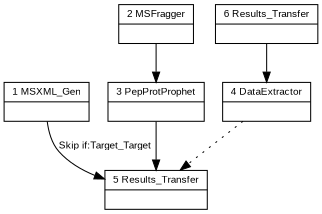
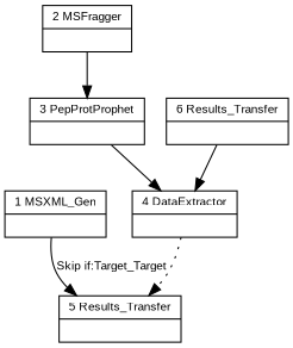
  digraph {
    fontname="Liberation Sans"
    node [color=black fontname="Liberation Sans" fontsize=10 shape=record]
    edge [color=black fontname="Liberation Sans" fontsize=10]
    n1 [label="{ 1 MSXML_Gen|  }"]
    n2 [label="{ 5 Results_Transfer|  }"]
    n3 [label="{ 2 MSFragger|  }"]
    n4 [label="{ 3 PepProtProphet|  }"]
    n5 [label="{ 4 DataExtractor|  }"]
    n6 [label="{ 6 Results_Transfer|  }"]
    n1 -> n2 [label="Skip if:Target_Target"]
    n3 -> n4
-   n4 -> n2
+   n4 -> n5
    n5 -> n2 [style=dotted]
    n6 -> n5
  }
